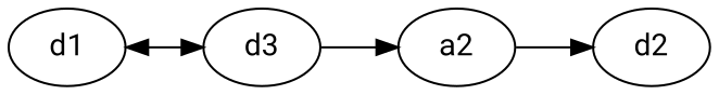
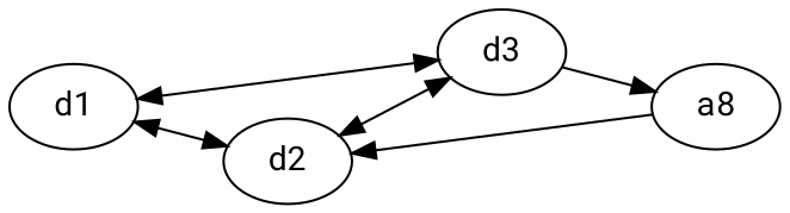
  digraph {
    fontname="Roboto Mono"
    rankdir=LR
    splines=true
    node [fontname="Roboto Mono" style="alt={<2>{os}{ospale}}"]
    edge [dir=both fontname="Roboto Mono" style=att]
    d1 [texlbl="\afnodeno{d_1}{\mathcal{F}, \delta_1, \delta_2}{\neg \delta_3}"]
    d2 [style="alt={<3>{os}{ospale}}" texlbl="\afnodeno{d_2}{\mathcal{F}, \delta_1, \delta_3}{\neg \delta_2}"]
    d3 [style="alt={<4>{os}{ospale}}" texlbl="\afnodeno{d_3}{\mathcal{F}, \delta_2, \delta_3}{\neg \delta_1}"]
-   a2 [texlbl="\afnodeno{a_2}{\mathcal{F}, \delta_1, \delta_2}{\mbox{pro-nuclear}^b}"]
+   a2 [texlbl="\afnodeno{a_2}{\mathcal{F}, \delta_1, \delta_2}{\mbox{pro-nuclear}^b}" label=a8]
+   d1 -> d2
    d1 -> d3
+   d2 -> d3
    d3 -> a2 [dir=""]
    a2 -> d2 [dir=""]
  }
